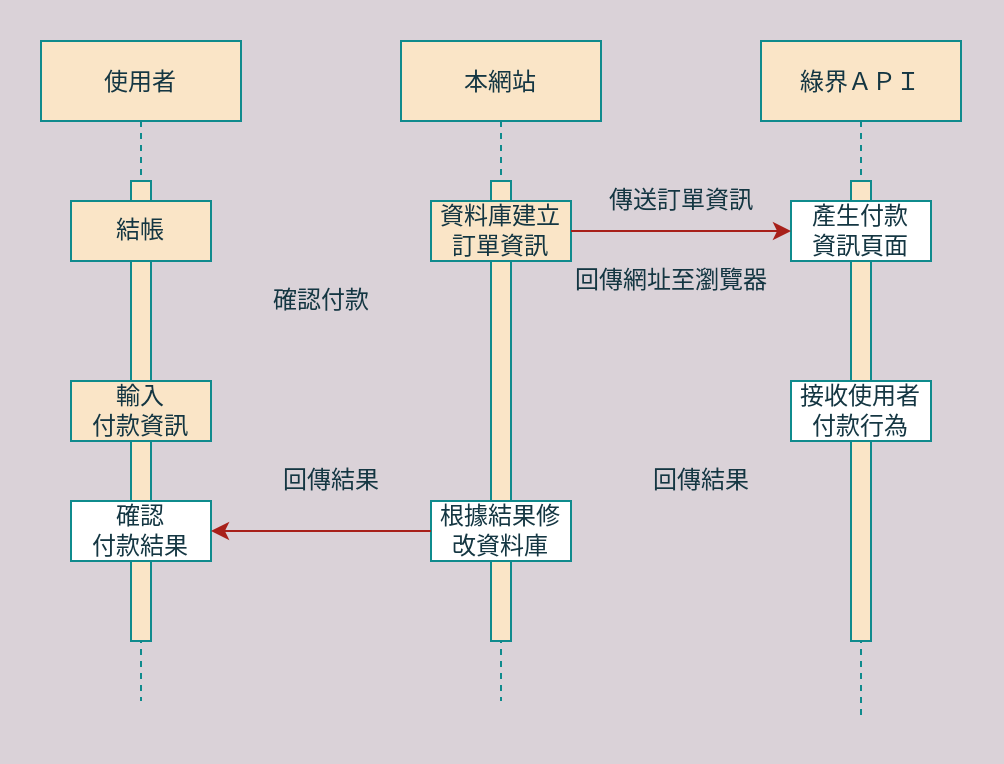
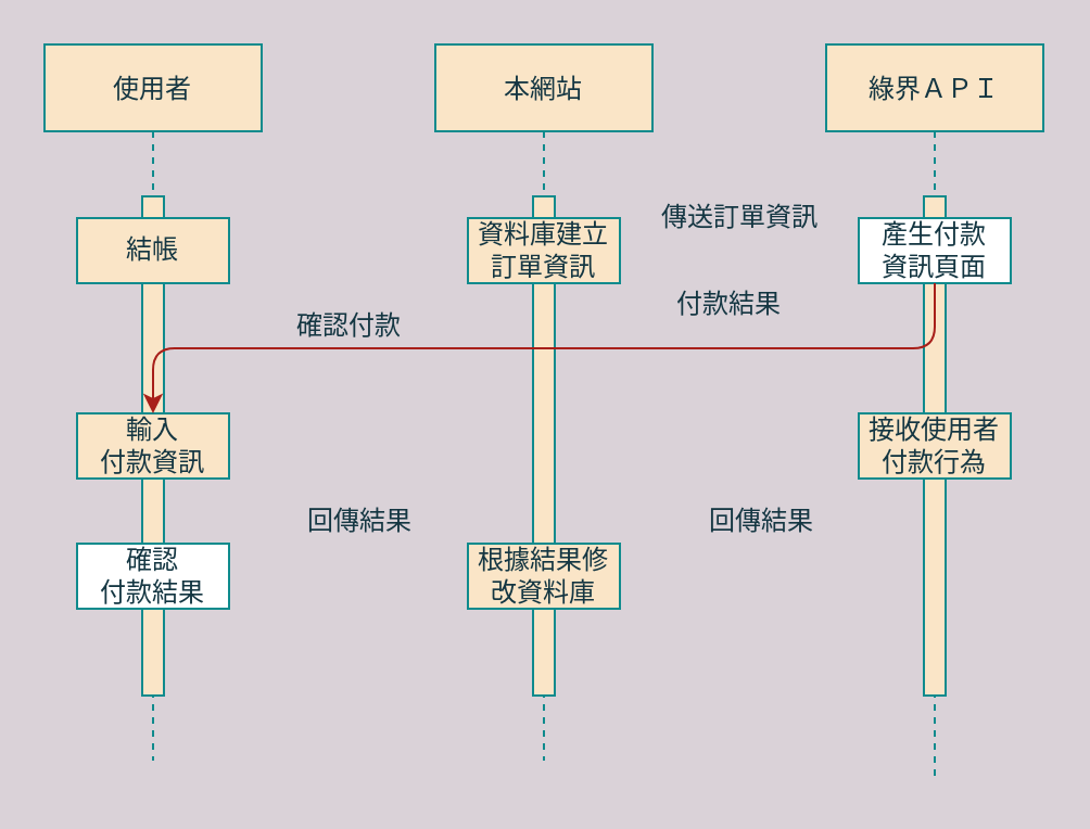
  <mxCell id="0" />
  <mxCell id="1" parent="0" />
  <mxCell id="2" value="本網站" style="shape=umlLifeline;perimeter=lifelinePerimeter;container=1;collapsible=0;recursiveResize=0;rounded=0;shadow=0;strokeWidth=1;fillColor=#FAE5C7;strokeColor=#0F8B8D;fontColor=#143642;" parent="1" vertex="1"><mxGeometry x="200" y="20" width="100" height="330" as="geometry" /></mxCell>
  <mxCell id="3" value="" style="points=[];perimeter=orthogonalPerimeter;rounded=0;shadow=0;strokeWidth=1;fillColor=#FAE5C7;strokeColor=#0F8B8D;fontColor=#143642;" parent="2" vertex="1"><mxGeometry x="45" y="70" width="10" height="230" as="geometry" /></mxCell>
  <mxCell id="4" value="資料庫建立訂單資訊" style="rounded=0;whiteSpace=wrap;html=1;sketch=0;fontColor=#143642;strokeColor=#0F8B8D;fillColor=#FAE5C7;" parent="2" vertex="1"><mxGeometry x="15" y="80" width="70" height="30" as="geometry" /></mxCell>
- <mxCell id="5" value="根據結果修改資料庫" style="rounded=0;whiteSpace=wrap;html=1;sketch=0;fontColor=#143642;strokeColor=#0F8B8D;fillColor=#ffffff;" parent="2" vertex="1"><mxGeometry x="15" y="230" width="70" height="30" as="geometry" /></mxCell>
+ <mxCell id="5" value="根據結果修改資料庫" style="rounded=0;whiteSpace=wrap;html=1;sketch=0;fontColor=#143642;strokeColor=#0F8B8D;fillColor=#FAE5C7;" parent="2" vertex="1"><mxGeometry x="15" y="230" width="70" height="30" as="geometry" /></mxCell>
  <mxCell id="6" value="綠界ＡＰＩ" style="shape=umlLifeline;perimeter=lifelinePerimeter;container=1;collapsible=0;recursiveResize=0;rounded=0;shadow=0;strokeWidth=1;fillColor=#FAE5C7;strokeColor=#0F8B8D;fontColor=#143642;" parent="1" vertex="1"><mxGeometry x="380" y="20" width="100" height="340" as="geometry" /></mxCell>
  <mxCell id="7" value="" style="points=[];perimeter=orthogonalPerimeter;rounded=0;shadow=0;strokeWidth=1;fillColor=#FAE5C7;strokeColor=#0F8B8D;fontColor=#143642;" parent="6" vertex="1"><mxGeometry x="45" y="70" width="10" height="230" as="geometry" /></mxCell>
  <mxCell id="8" value="產生付款&lt;br&gt;資訊頁面" style="rounded=0;whiteSpace=wrap;html=1;sketch=0;fontColor=#143642;strokeColor=#0F8B8D;fillColor=#ffffff;" parent="6" vertex="1"><mxGeometry x="15" y="80" width="70" height="30" as="geometry" /></mxCell>
- <mxCell id="9" value="接收使用者付款行為" style="rounded=0;whiteSpace=wrap;html=1;sketch=0;fontColor=#143642;strokeColor=#0F8B8D;fillColor=#ffffff;" parent="6" vertex="1"><mxGeometry x="15" y="170" width="70" height="30" as="geometry" /></mxCell>
- <mxCell id="10" value="" style="endArrow=classic;html=1;rounded=1;sketch=0;fontColor=#143642;strokeColor=#A8201A;fillColor=#FAE5C7;curved=0;exitX=1;exitY=0.5;exitDx=0;exitDy=0;entryX=0;entryY=0.5;entryDx=0;entryDy=0;labelBackgroundColor=#DAD2D8;" parent="1" source="4" target="8" edge="1"><mxGeometry width="50" height="50" relative="1" as="geometry"><mxPoint x="310" y="220" as="sourcePoint" /><mxPoint x="360" y="170" as="targetPoint" /></mxGeometry></mxCell>
+ <mxCell id="9" value="接收使用者付款行為" style="rounded=0;whiteSpace=wrap;html=1;sketch=0;fontColor=#143642;strokeColor=#0F8B8D;fillColor=#FAE5C7;" parent="6" vertex="1"><mxGeometry x="15" y="170" width="70" height="30" as="geometry" /></mxCell>
  <mxCell id="11" value="傳送訂單資訊" style="text;html=1;align=center;verticalAlign=middle;resizable=0;points=[];autosize=1;strokeColor=none;fillColor=none;fontColor=#143642;" parent="1" vertex="1"><mxGeometry x="295" y="90" width="90" height="20" as="geometry" /></mxCell>
  <mxCell id="12" value="使用者" style="shape=umlLifeline;perimeter=lifelinePerimeter;container=1;collapsible=0;recursiveResize=0;rounded=0;shadow=0;strokeWidth=1;fillColor=#FAE5C7;strokeColor=#0F8B8D;fontColor=#143642;" parent="1" vertex="1"><mxGeometry x="20" y="20" width="100" height="330" as="geometry" /></mxCell>
  <mxCell id="13" value="" style="points=[];perimeter=orthogonalPerimeter;rounded=0;shadow=0;strokeWidth=1;fillColor=#FAE5C7;strokeColor=#0F8B8D;fontColor=#143642;" parent="12" vertex="1"><mxGeometry x="45" y="70" width="10" height="230" as="geometry" /></mxCell>
  <mxCell id="14" value="結帳" style="rounded=0;whiteSpace=wrap;html=1;sketch=0;fontColor=#143642;strokeColor=#0F8B8D;fillColor=#FAE5C7;" parent="12" vertex="1"><mxGeometry x="15" y="80" width="70" height="30" as="geometry" /></mxCell>
  <mxCell id="15" value="輸入&lt;br&gt;付款資訊" style="rounded=0;whiteSpace=wrap;html=1;sketch=0;fontColor=#143642;strokeColor=#0F8B8D;fillColor=#FAE5C7;" parent="12" vertex="1"><mxGeometry x="15" y="170" width="70" height="30" as="geometry" /></mxCell>
  <mxCell id="16" value="確認&lt;br&gt;付款結果" style="rounded=0;whiteSpace=wrap;html=1;sketch=0;fontColor=#143642;strokeColor=#0F8B8D;fillColor=#ffffff;" parent="12" vertex="1"><mxGeometry x="15" y="230" width="70" height="30" as="geometry" /></mxCell>
- <mxCell id="18" value="回傳網址至瀏覽器" style="text;html=1;align=center;verticalAlign=middle;resizable=0;points=[];autosize=1;strokeColor=none;fillColor=none;fontColor=#143642;" parent="1" vertex="1"><mxGeometry x="280" y="130" width="110" height="20" as="geometry" /></mxCell>
+ <mxCell id="17" style="edgeStyle=orthogonalEdgeStyle;curved=0;rounded=1;sketch=0;orthogonalLoop=1;jettySize=auto;html=1;entryX=0.5;entryY=0;entryDx=0;entryDy=0;fontColor=#143642;strokeColor=#A8201A;fillColor=#FAE5C7;labelBackgroundColor=#DAD2D8;" parent="1" source="8" target="15" edge="1"><mxGeometry relative="1" as="geometry"><Array as="points"><mxPoint x="430" y="160" /><mxPoint x="70" y="160" /></Array></mxGeometry></mxCell>
+ <mxCell id="18" value="付款結果" style="text;html=1;align=center;verticalAlign=middle;resizable=0;points=[];autosize=1;strokeColor=none;fillColor=none;fontColor=#143642;" parent="1" vertex="1"><mxGeometry x="280" y="130" width="110" height="20" as="geometry" /></mxCell>
  <mxCell id="19" value="確認付款" style="text;html=1;align=center;verticalAlign=middle;resizable=0;points=[];autosize=1;strokeColor=none;fillColor=none;fontColor=#143642;" parent="1" vertex="1"><mxGeometry x="130" y="140" width="60" height="20" as="geometry" /></mxCell>
  <mxCell id="20" value="回傳結果" style="text;html=1;align=center;verticalAlign=middle;resizable=0;points=[];autosize=1;strokeColor=none;fillColor=none;fontColor=#143642;" parent="1" vertex="1"><mxGeometry x="320" y="230" width="60" height="20" as="geometry" /></mxCell>
- <mxCell id="21" style="edgeStyle=orthogonalEdgeStyle;curved=0;rounded=1;sketch=0;orthogonalLoop=1;jettySize=auto;html=1;entryX=1;entryY=0.5;entryDx=0;entryDy=0;fontColor=#143642;strokeColor=#A8201A;fillColor=#FAE5C7;labelBackgroundColor=#DAD2D8;" parent="1" source="5" target="16" edge="1"><mxGeometry relative="1" as="geometry" /></mxCell>
  <mxCell id="22" value="回傳結果" style="text;html=1;align=center;verticalAlign=middle;resizable=0;points=[];autosize=1;strokeColor=none;fillColor=none;fontColor=#143642;" parent="1" vertex="1"><mxGeometry x="135" y="230" width="60" height="20" as="geometry" /></mxCell>
